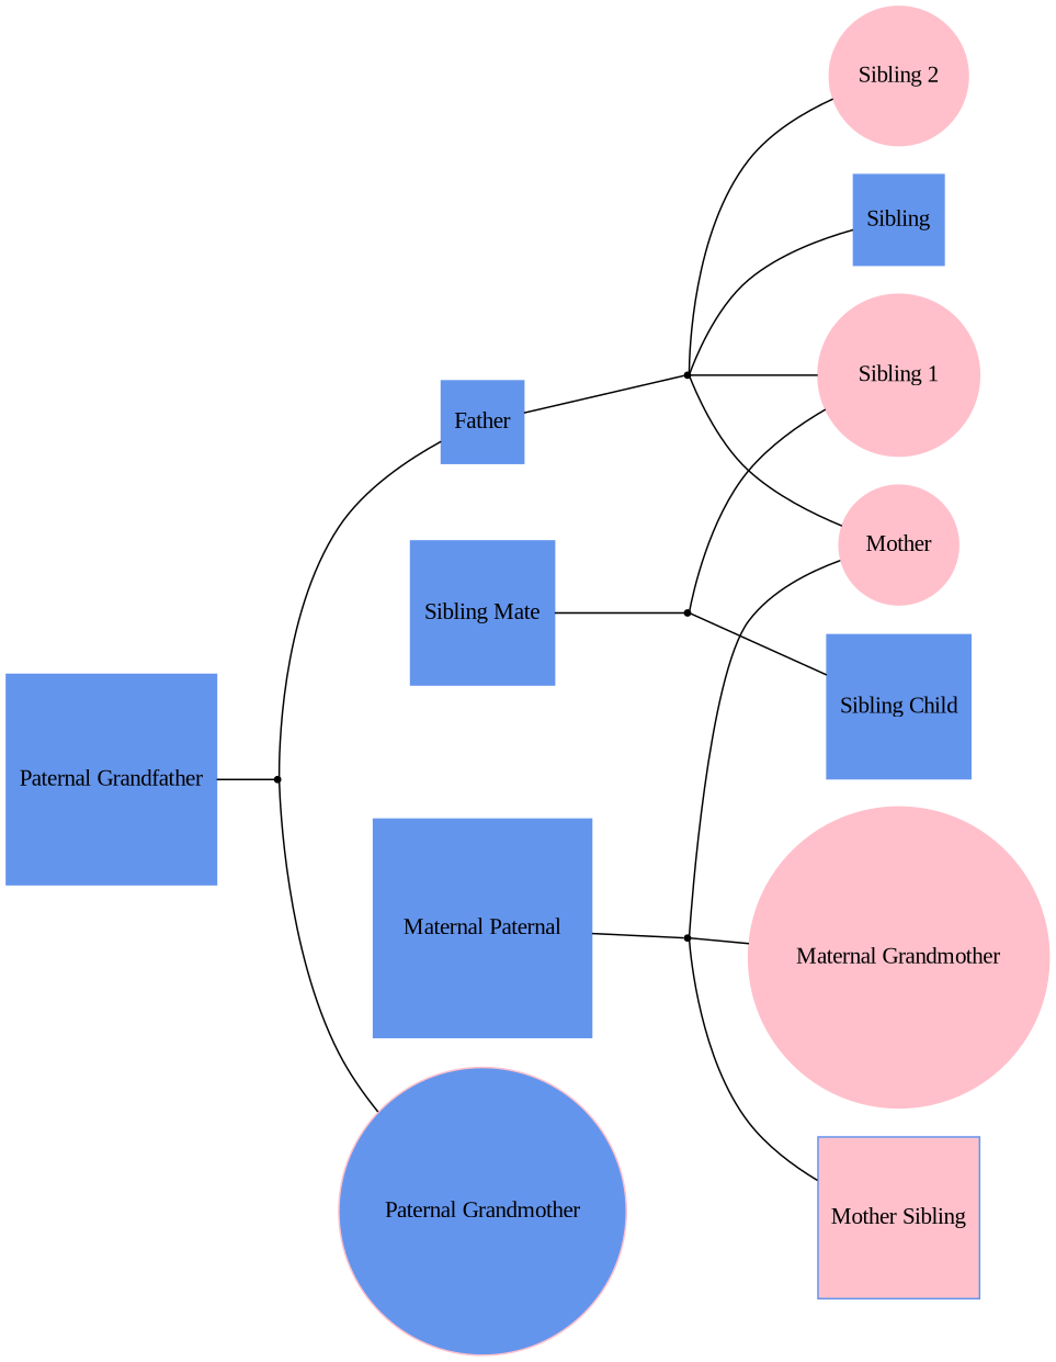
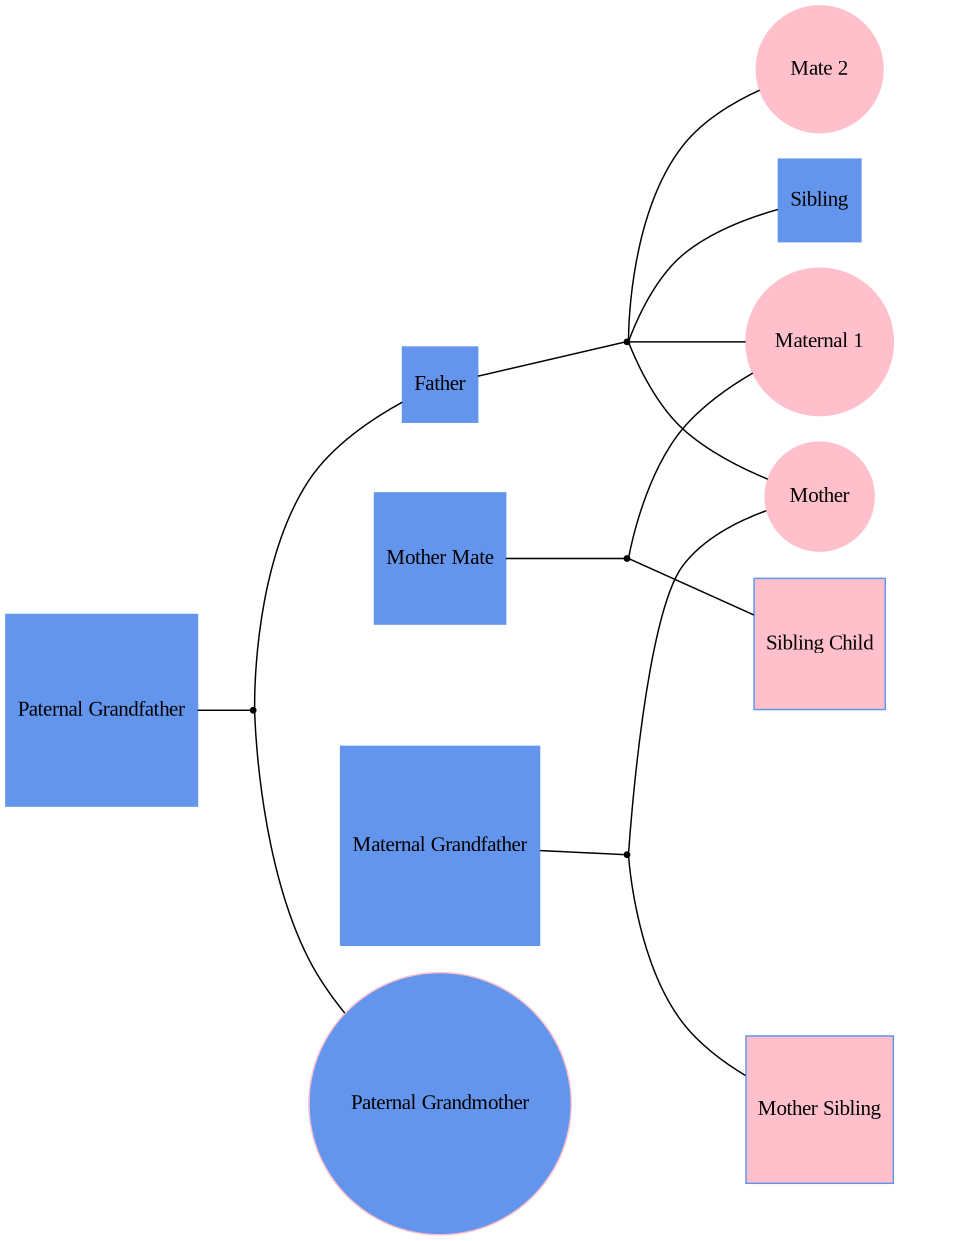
  graph {
    fontname="Liberation Serif"
    rankdir=LR
    node [color=cornflowerblue fontname="Liberation Serif" regular=1 shape=box style=filled]
    edge [fontname="Liberation Serif"]
    n1 [label=Sibling]
-   "Sibling 1" [color=pink shape=oval]
+   "Sibling 1" [color=pink shape=oval label="Maternal 1"]
    "siblingmate+sibling1" [shape=point color="" regular="" style=""]
-   "Sibling Mate"
-   "Sibling Child"
-   "Sibling 2" [color=pink shape=oval]
+   "Sibling Mate" [label="Mother Mate"]
+   "Sibling Child" [fillcolor=pink]
+   "Sibling 2" [color=pink shape=oval label="Mate 2"]
    "father+mother" [shape=point color="" regular="" style=""]
    Father
    Mother [color=pink shape=oval]
    "Paternal Grandmother" [color=pink fillcolor=cornflowerblue shape=oval]
    "paternalgrandfather+paternalgrandmother" [shape=point color="" regular="" style=""]
    "Paternal Grandfather"
    "Mother Sibling" [fillcolor=pink]
    "maternalgrandfather+maternalgrandmother" [shape=point color="" regular="" style=""]
-   "Maternal Grandfather" [label="Maternal Paternal"]
-   "Maternal Grandmother" [color=pink shape=oval]
+   "Maternal Grandfather"
    "siblingmate+sibling1" -- "Sibling 1"
    "siblingmate+sibling1" -- "Sibling Child"
    "Sibling Mate" -- "siblingmate+sibling1"
    "father+mother" -- n1
    "father+mother" -- "Sibling 1"
    "father+mother" -- "Sibling 2"
    "father+mother" -- Mother
    Father -- "father+mother"
    "paternalgrandfather+paternalgrandmother" -- Father
    "paternalgrandfather+paternalgrandmother" -- "Paternal Grandmother"
    "Paternal Grandfather" -- "paternalgrandfather+paternalgrandmother"
    "maternalgrandfather+maternalgrandmother" -- Mother
    "maternalgrandfather+maternalgrandmother" -- "Mother Sibling"
-   "maternalgrandfather+maternalgrandmother" -- "Maternal Grandmother"
    "Maternal Grandfather" -- "maternalgrandfather+maternalgrandmother"
  }
